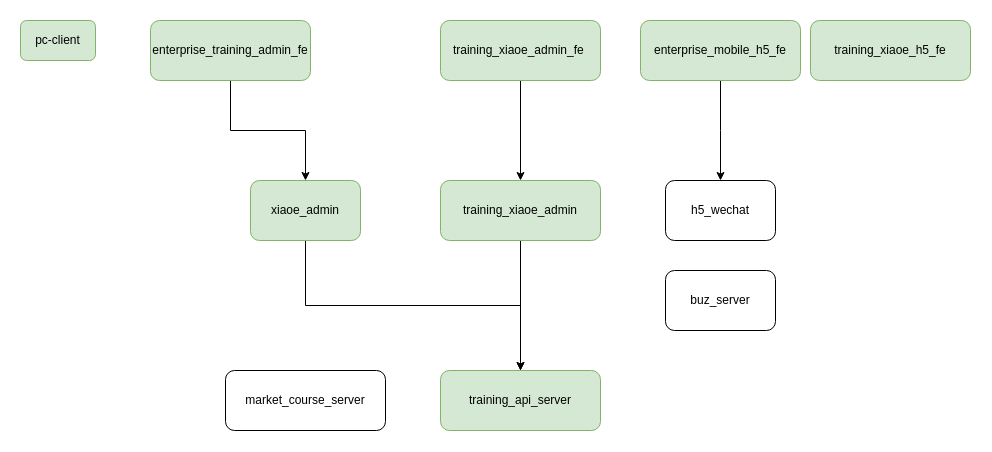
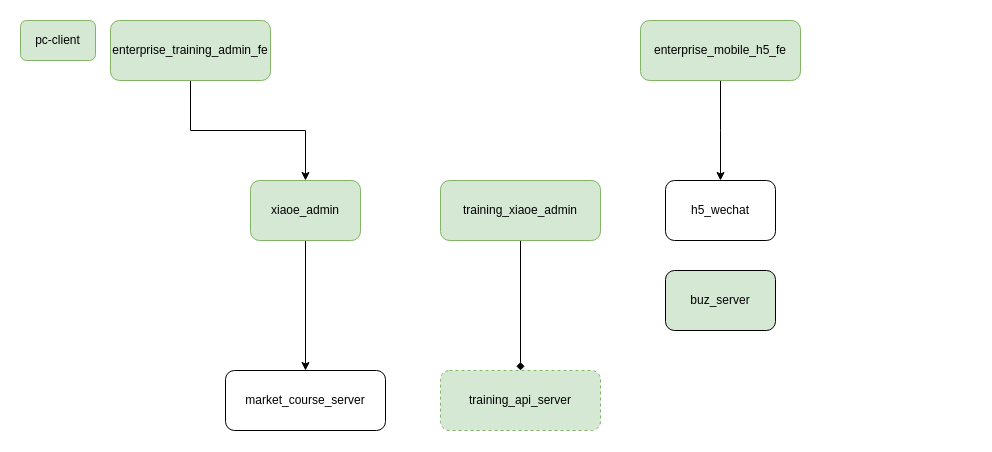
  <mxCell id="0" />
  <mxCell id="1" parent="0" />
  <mxCell id="2" value="pc-client" style="rounded=1;whiteSpace=wrap;html=1;fillColor=#d5e8d4;strokeColor=#82b366;" vertex="1" parent="1"><mxGeometry x="20" y="20" width="75" height="40" as="geometry" /></mxCell>
  <mxCell id="3" style="edgeStyle=orthogonalEdgeStyle;rounded=0;orthogonalLoop=1;jettySize=auto;html=1;exitX=0.5;exitY=1;exitDx=0;exitDy=0;entryX=0.5;entryY=0;entryDx=0;entryDy=0;fontColor=#000000;" edge="1" parent="1" source="4" target="11"><mxGeometry relative="1" as="geometry" /></mxCell>
- <mxCell id="4" value="enterprise_training_admin_fe" style="rounded=1;whiteSpace=wrap;html=1;fillColor=#d5e8d4;strokeColor=#82b366;" vertex="1" parent="1"><mxGeometry x="150" y="20" width="160" height="60" as="geometry" /></mxCell>
- <mxCell id="5" style="edgeStyle=orthogonalEdgeStyle;rounded=0;orthogonalLoop=1;jettySize=auto;html=1;exitX=0.5;exitY=1;exitDx=0;exitDy=0;fontColor=#000000;" edge="1" parent="1" source="6" target="14"><mxGeometry relative="1" as="geometry" /></mxCell>
- <mxCell id="6" value="training_xiaoe_admin_fe&amp;nbsp;" style="rounded=1;whiteSpace=wrap;html=1;fillColor=#d5e8d4;strokeColor=#82b366;" vertex="1" parent="1"><mxGeometry x="440" y="20" width="160" height="60" as="geometry" /></mxCell>
+ <mxCell id="4" value="enterprise_training_admin_fe" style="rounded=1;whiteSpace=wrap;html=1;fillColor=#d5e8d4;strokeColor=#82b366;" vertex="1" parent="1"><mxGeometry x="110" y="20" width="160" height="60" as="geometry" /></mxCell>
  <mxCell id="7" style="edgeStyle=orthogonalEdgeStyle;rounded=0;orthogonalLoop=1;jettySize=auto;html=1;exitX=0.5;exitY=1;exitDx=0;exitDy=0;fontColor=#000000;" edge="1" parent="1" source="8"><mxGeometry relative="1" as="geometry"><mxPoint x="720" y="180" as="targetPoint" /></mxGeometry></mxCell>
  <mxCell id="8" value="enterprise_mobile_h5_fe" style="rounded=1;whiteSpace=wrap;html=1;fillColor=#d5e8d4;strokeColor=#82b366;" vertex="1" parent="1"><mxGeometry x="640" y="20" width="160" height="60" as="geometry" /></mxCell>
- <mxCell id="9" value="training_xiaoe_h5_fe" style="rounded=1;whiteSpace=wrap;html=1;fillColor=#d5e8d4;strokeColor=#82b366;" vertex="1" parent="1"><mxGeometry x="810" y="20" width="160" height="60" as="geometry" /></mxCell>
- <mxCell id="10" style="edgeStyle=orthogonalEdgeStyle;rounded=0;orthogonalLoop=1;jettySize=auto;html=1;exitX=0.5;exitY=1;exitDx=0;exitDy=0;fontColor=#000000;" edge="1" parent="1" source="11" target="17"><mxGeometry relative="1" as="geometry" /></mxCell>
+ <mxCell id="10" style="edgeStyle=orthogonalEdgeStyle;rounded=0;orthogonalLoop=1;jettySize=auto;html=1;exitX=0.5;exitY=1;exitDx=0;exitDy=0;entryX=0.5;entryY=0;entryDx=0;entryDy=0;fontColor=#000000;" edge="1" parent="1" source="11" target="12"><mxGeometry relative="1" as="geometry" /></mxCell>
  <mxCell id="11" value="xiaoe_admin" style="rounded=1;whiteSpace=wrap;html=1;fillColor=#d5e8d4;strokeColor=#82b366;" vertex="1" parent="1"><mxGeometry x="250" y="180" width="110" height="60" as="geometry" /></mxCell>
  <mxCell id="12" value="market_course_server" style="rounded=1;whiteSpace=wrap;html=1;" vertex="1" parent="1"><mxGeometry x="225" y="370" width="160" height="60" as="geometry" /></mxCell>
- <mxCell id="13" style="edgeStyle=orthogonalEdgeStyle;rounded=0;orthogonalLoop=1;jettySize=auto;html=1;exitX=0.5;exitY=1;exitDx=0;exitDy=0;fontColor=#000000;" edge="1" parent="1" source="14" target="17"><mxGeometry relative="1" as="geometry" /></mxCell>
+ <mxCell id="13" style="edgeStyle=orthogonalEdgeStyle;rounded=0;orthogonalLoop=1;jettySize=auto;html=1;exitX=0.5;exitY=1;exitDx=0;exitDy=0;fontColor=#000000;endArrow=diamond;" edge="1" parent="1" source="14" target="17"><mxGeometry relative="1" as="geometry" /></mxCell>
  <mxCell id="14" value="training_xiaoe_admin" style="rounded=1;whiteSpace=wrap;html=1;fillColor=#d5e8d4;strokeColor=#82b366;" vertex="1" parent="1"><mxGeometry x="440" y="180" width="160" height="60" as="geometry" /></mxCell>
  <mxCell id="15" value="h5_wechat" style="rounded=1;whiteSpace=wrap;html=1;" vertex="1" parent="1"><mxGeometry x="665" y="180" width="110" height="60" as="geometry" /></mxCell>
- <mxCell id="16" value="buz_server" style="rounded=1;whiteSpace=wrap;html=1;" vertex="1" parent="1"><mxGeometry x="665" y="270" width="110" height="60" as="geometry" /></mxCell>
- <mxCell id="17" value="training_api_server" style="rounded=1;whiteSpace=wrap;html=1;fillColor=#d5e8d4;strokeColor=#82b366;" vertex="1" parent="1"><mxGeometry x="440" y="370" width="160" height="60" as="geometry" /></mxCell>
+ <mxCell id="16" value="buz_server" style="rounded=1;whiteSpace=wrap;html=1;fillColor=#d5e8d4;" vertex="1" parent="1"><mxGeometry x="665" y="270" width="110" height="60" as="geometry" /></mxCell>
+ <mxCell id="17" value="training_api_server" style="rounded=1;whiteSpace=wrap;html=1;fillColor=#d5e8d4;strokeColor=#82b366;dashed=1;" vertex="1" parent="1"><mxGeometry x="440" y="370" width="160" height="60" as="geometry" /></mxCell>
